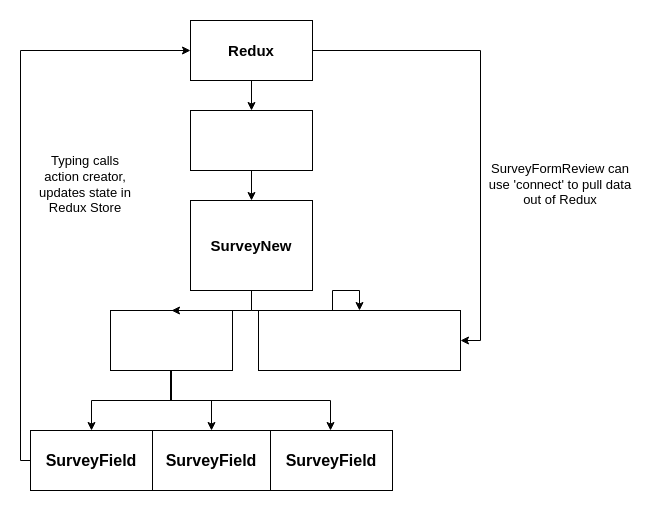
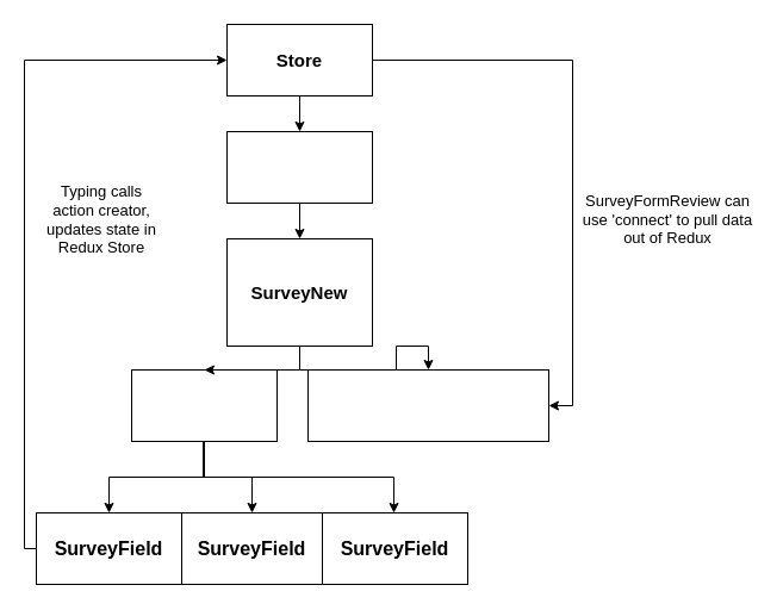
  <mxCell id="0" />
  <mxCell id="1" parent="0" />
  <mxCell id="2" value="" style="edgeStyle=orthogonalEdgeStyle;rounded=0;orthogonalLoop=1;jettySize=auto;html=1;entryX=0.5;entryY=0;entryDx=0;entryDy=0;" edge="1" parent="1" source="5" target="7"><mxGeometry relative="1" as="geometry" /></mxCell>
  <mxCell id="3" style="edgeStyle=orthogonalEdgeStyle;rounded=0;orthogonalLoop=1;jettySize=auto;html=1;entryX=0.5;entryY=0;entryDx=0;entryDy=0;" edge="1" parent="1" source="5" target="9"><mxGeometry relative="1" as="geometry" /></mxCell>
  <mxCell id="4" style="edgeStyle=orthogonalEdgeStyle;rounded=0;orthogonalLoop=1;jettySize=auto;html=1;" edge="1" parent="1" source="5" target="8"><mxGeometry relative="1" as="geometry"><Array as="points"><mxPoint x="170" y="400" /><mxPoint x="330" y="400" /></Array></mxGeometry></mxCell>
  <mxCell id="5" value="" style="rounded=0;whiteSpace=wrap;html=1;" vertex="1" parent="1"><mxGeometry x="110" y="310" width="122" height="60" as="geometry" /></mxCell>
  <mxCell id="6" value="" style="rounded=0;whiteSpace=wrap;html=1;" vertex="1" parent="1"><mxGeometry x="258" y="310" width="202" height="60" as="geometry" /></mxCell>
  <mxCell id="7" value="" style="rounded=0;whiteSpace=wrap;html=1;" vertex="1" parent="1"><mxGeometry x="150" y="430" width="122" height="60" as="geometry" /></mxCell>
  <mxCell id="8" value="" style="rounded=0;whiteSpace=wrap;html=1;" vertex="1" parent="1"><mxGeometry x="270" y="430" width="122" height="60" as="geometry" /></mxCell>
  <mxCell id="9" value="" style="rounded=0;whiteSpace=wrap;html=1;verticalAlign=bottom;" vertex="1" parent="1"><mxGeometry x="30" y="430" width="122" height="60" as="geometry" /></mxCell>
  <mxCell id="10" style="edgeStyle=orthogonalEdgeStyle;rounded=0;orthogonalLoop=1;jettySize=auto;html=1;exitX=0.5;exitY=1;exitDx=0;exitDy=0;entryX=0.5;entryY=0;entryDx=0;entryDy=0;" edge="1" parent="1" source="12" target="5"><mxGeometry relative="1" as="geometry" /></mxCell>
  <mxCell id="11" style="edgeStyle=orthogonalEdgeStyle;rounded=0;orthogonalLoop=1;jettySize=auto;html=1;entryX=0.5;entryY=0;entryDx=0;entryDy=0;" edge="1" parent="1" source="12" target="6"><mxGeometry relative="1" as="geometry" /></mxCell>
  <mxCell id="12" value="&lt;font style=&quot;font-size: 13px;&quot;&gt;&lt;font style=&quot;font-size: 14px;&quot;&gt;&lt;font style=&quot;font-size: 15px;&quot;&gt;&lt;b&gt;SurveyNew&lt;/b&gt;&lt;/font&gt;&lt;/font&gt;&lt;/font&gt;" style="rounded=0;whiteSpace=wrap;html=1;" vertex="1" parent="1"><mxGeometry x="190" y="200" width="122" height="90" as="geometry" /></mxCell>
  <mxCell id="13" style="edgeStyle=orthogonalEdgeStyle;rounded=0;orthogonalLoop=1;jettySize=auto;html=1;exitX=0.5;exitY=1;exitDx=0;exitDy=0;entryX=0.5;entryY=0;entryDx=0;entryDy=0;" edge="1" parent="1" source="14" target="12"><mxGeometry relative="1" as="geometry" /></mxCell>
  <mxCell id="14" value="" style="rounded=0;whiteSpace=wrap;html=1;" vertex="1" parent="1"><mxGeometry x="190" y="110" width="122" height="60" as="geometry" /></mxCell>
  <mxCell id="15" style="edgeStyle=orthogonalEdgeStyle;rounded=0;orthogonalLoop=1;jettySize=auto;html=1;exitX=0.5;exitY=1;exitDx=0;exitDy=0;entryX=0.5;entryY=0;entryDx=0;entryDy=0;" edge="1" parent="1" source="16" target="14"><mxGeometry relative="1" as="geometry" /></mxCell>
  <mxCell id="16" value="" style="rounded=0;whiteSpace=wrap;html=1;" vertex="1" parent="1"><mxGeometry x="190" y="20" width="122" height="60" as="geometry" /></mxCell>
  <mxCell id="17" style="edgeStyle=orthogonalEdgeStyle;rounded=0;orthogonalLoop=1;jettySize=auto;html=1;entryX=0;entryY=0.5;entryDx=0;entryDy=0;" edge="1" parent="1" source="18" target="22"><mxGeometry relative="1" as="geometry"><Array as="points"><mxPoint x="20" y="460" /><mxPoint x="20" y="50" /></Array></mxGeometry></mxCell>
  <mxCell id="18" value="&lt;b&gt;&lt;font style=&quot;font-size: 13px;&quot;&gt;&lt;font style=&quot;font-size: 14px;&quot;&gt;&lt;font style=&quot;font-size: 15px;&quot;&gt;&lt;font style=&quot;font-size: 16px;&quot;&gt;SurveyField&lt;/font&gt;&lt;/font&gt;&lt;/font&gt;&lt;/font&gt;&lt;/b&gt;" style="text;strokeColor=none;align=center;fillColor=none;html=1;verticalAlign=middle;whiteSpace=wrap;rounded=0;" vertex="1" parent="1"><mxGeometry x="30" y="445" width="122" height="30" as="geometry" /></mxCell>
  <mxCell id="19" value="&lt;b&gt;&lt;font style=&quot;font-size: 13px;&quot;&gt;&lt;font style=&quot;font-size: 14px;&quot;&gt;&lt;font style=&quot;font-size: 15px;&quot;&gt;&lt;font style=&quot;font-size: 16px;&quot;&gt;SurveyField&lt;/font&gt;&lt;/font&gt;&lt;/font&gt;&lt;/font&gt;&lt;/b&gt;" style="text;strokeColor=none;align=center;fillColor=none;html=1;verticalAlign=middle;whiteSpace=wrap;rounded=0;" vertex="1" parent="1"><mxGeometry x="150" y="445" width="122" height="30" as="geometry" /></mxCell>
  <mxCell id="20" value="&lt;b&gt;&lt;font style=&quot;font-size: 13px;&quot;&gt;&lt;font style=&quot;font-size: 14px;&quot;&gt;&lt;font style=&quot;font-size: 15px;&quot;&gt;&lt;font style=&quot;font-size: 16px;&quot;&gt;SurveyField&lt;/font&gt;&lt;/font&gt;&lt;/font&gt;&lt;/font&gt;&lt;/b&gt;" style="text;strokeColor=none;align=center;fillColor=none;html=1;verticalAlign=middle;whiteSpace=wrap;rounded=0;" vertex="1" parent="1"><mxGeometry x="270" y="445" width="122" height="30" as="geometry" /></mxCell>
  <mxCell id="21" style="edgeStyle=orthogonalEdgeStyle;rounded=0;orthogonalLoop=1;jettySize=auto;html=1;entryX=1;entryY=0.5;entryDx=0;entryDy=0;" edge="1" parent="1" source="22" target="6"><mxGeometry relative="1" as="geometry"><mxPoint x="490" y="350" as="targetPoint" /><Array as="points"><mxPoint x="480" y="50" /><mxPoint x="480" y="340" /></Array></mxGeometry></mxCell>
- <mxCell id="22" value="&lt;b style=&quot;font-size: 15px;&quot;&gt;Redux&lt;/b&gt;" style="text;strokeColor=none;align=center;fillColor=none;html=1;verticalAlign=middle;whiteSpace=wrap;rounded=0;fontSize=15;" vertex="1" parent="1"><mxGeometry x="190" y="35" width="122" height="30" as="geometry" /></mxCell>
+ <mxCell id="22" value="&lt;b style=&quot;font-size: 15px;&quot;&gt;Store&lt;/b&gt;" style="text;strokeColor=none;align=center;fillColor=none;html=1;verticalAlign=middle;whiteSpace=wrap;rounded=0;fontSize=15;" vertex="1" parent="1"><mxGeometry x="190" y="35" width="122" height="30" as="geometry" /></mxCell>
  <mxCell id="23" value="Typing calls action creator, updates state in Redux Store" style="text;strokeColor=none;align=center;fillColor=none;html=1;verticalAlign=middle;whiteSpace=wrap;rounded=0;fontSize=13;" vertex="1" parent="1"><mxGeometry x="35" y="140" width="100" height="87" as="geometry" /></mxCell>
  <mxCell id="24" value="&lt;span style=&quot;font-size: 13px;&quot;&gt;SurveyFormReview can use 'connect' to pull data out of Redux&lt;br style=&quot;font-size: 13px;&quot;&gt;&lt;/span&gt;" style="text;strokeColor=none;align=center;fillColor=none;html=1;verticalAlign=middle;whiteSpace=wrap;rounded=0;fontSize=13;" vertex="1" parent="1"><mxGeometry x="485" y="147.5" width="150" height="72" as="geometry" /></mxCell>
